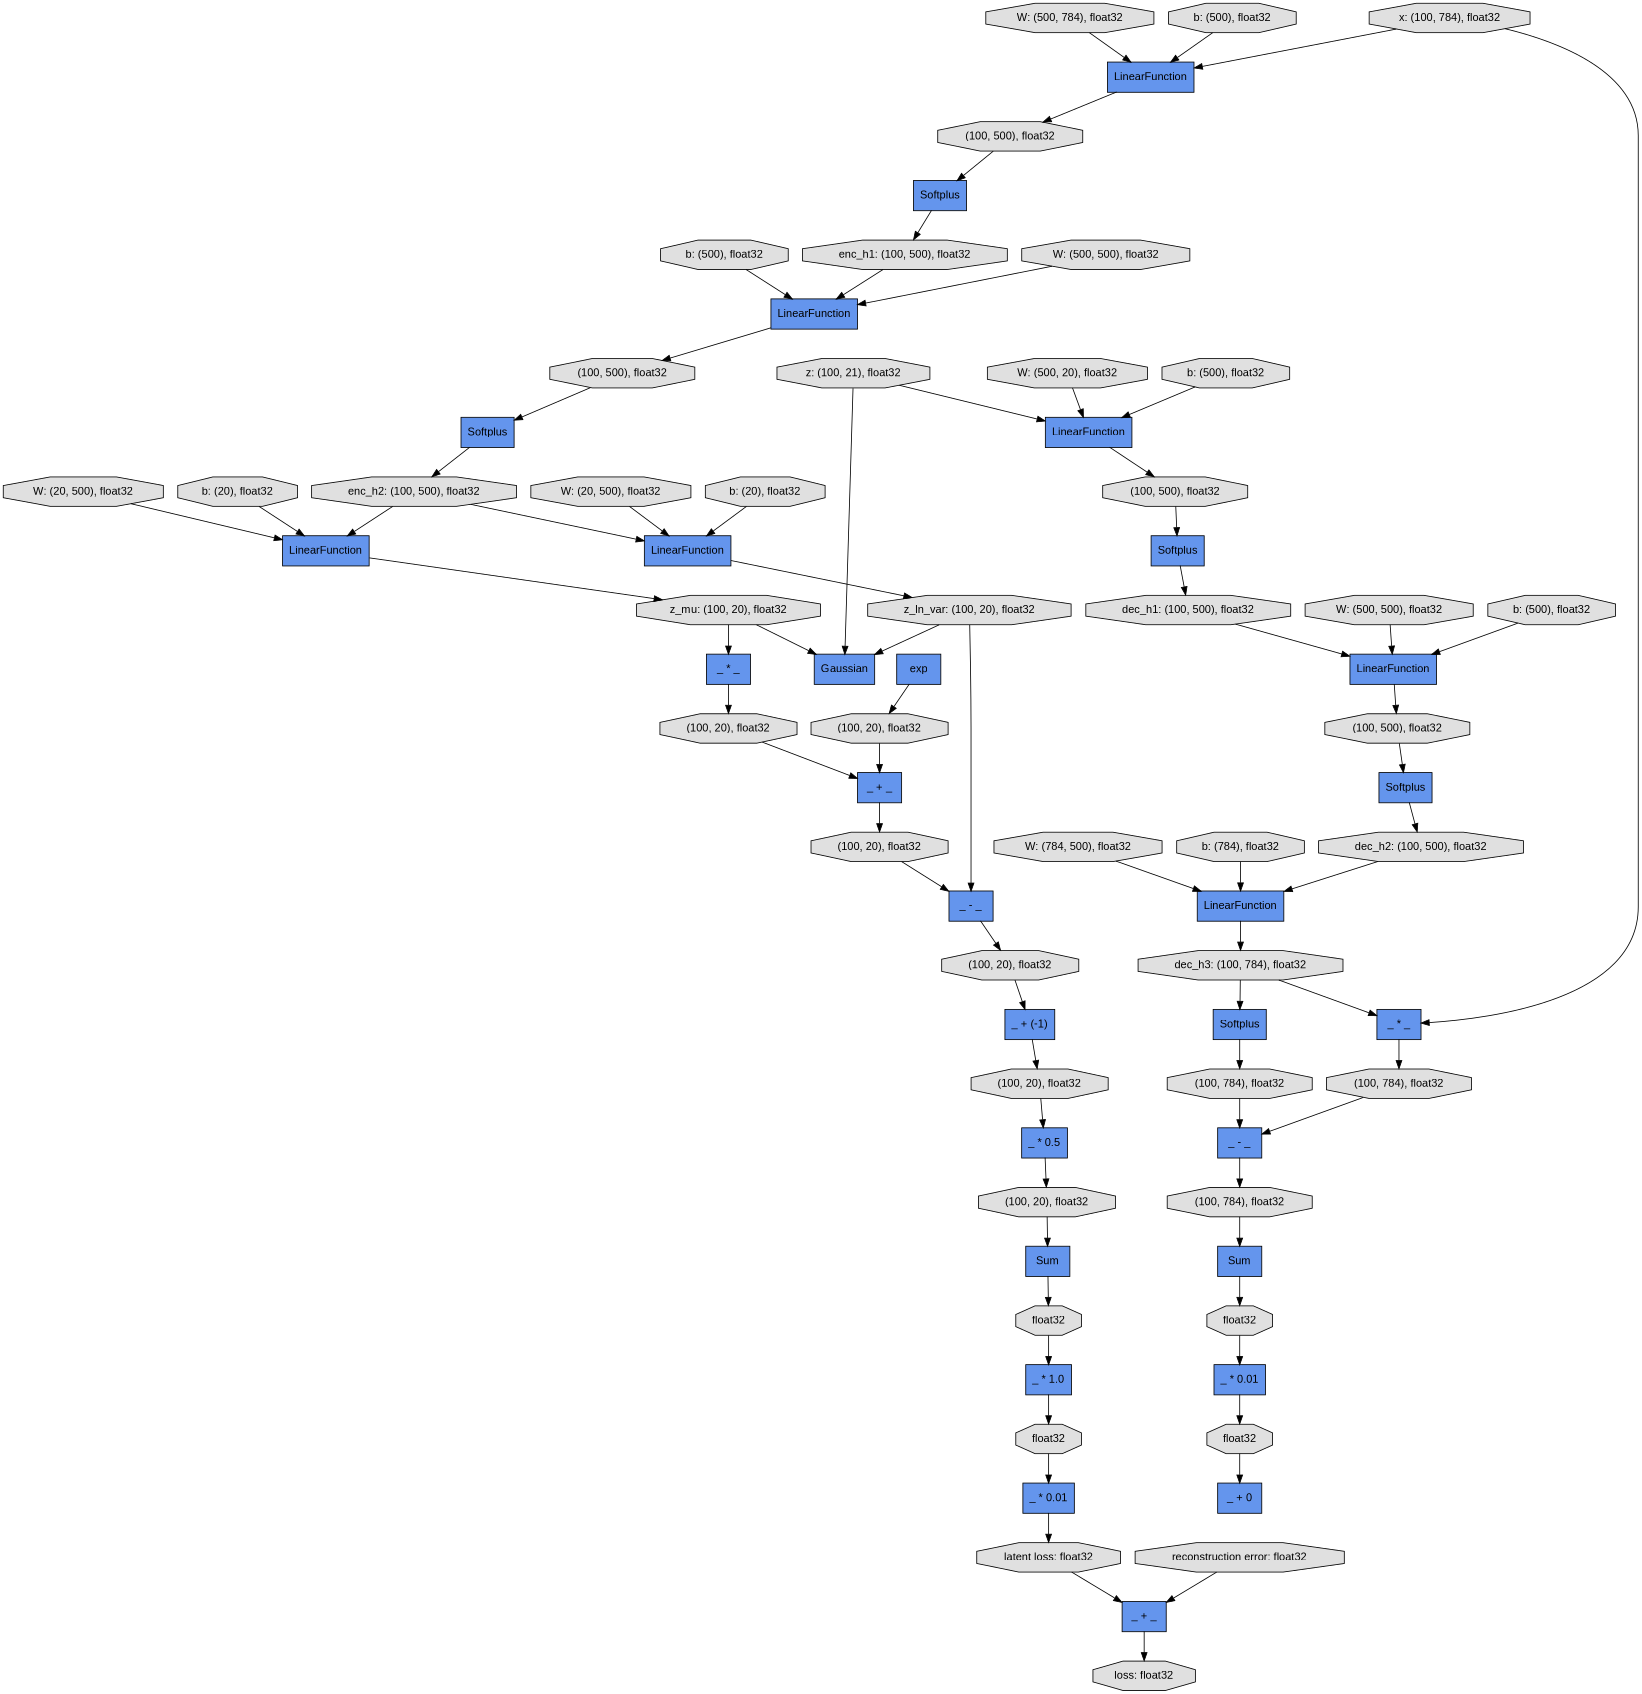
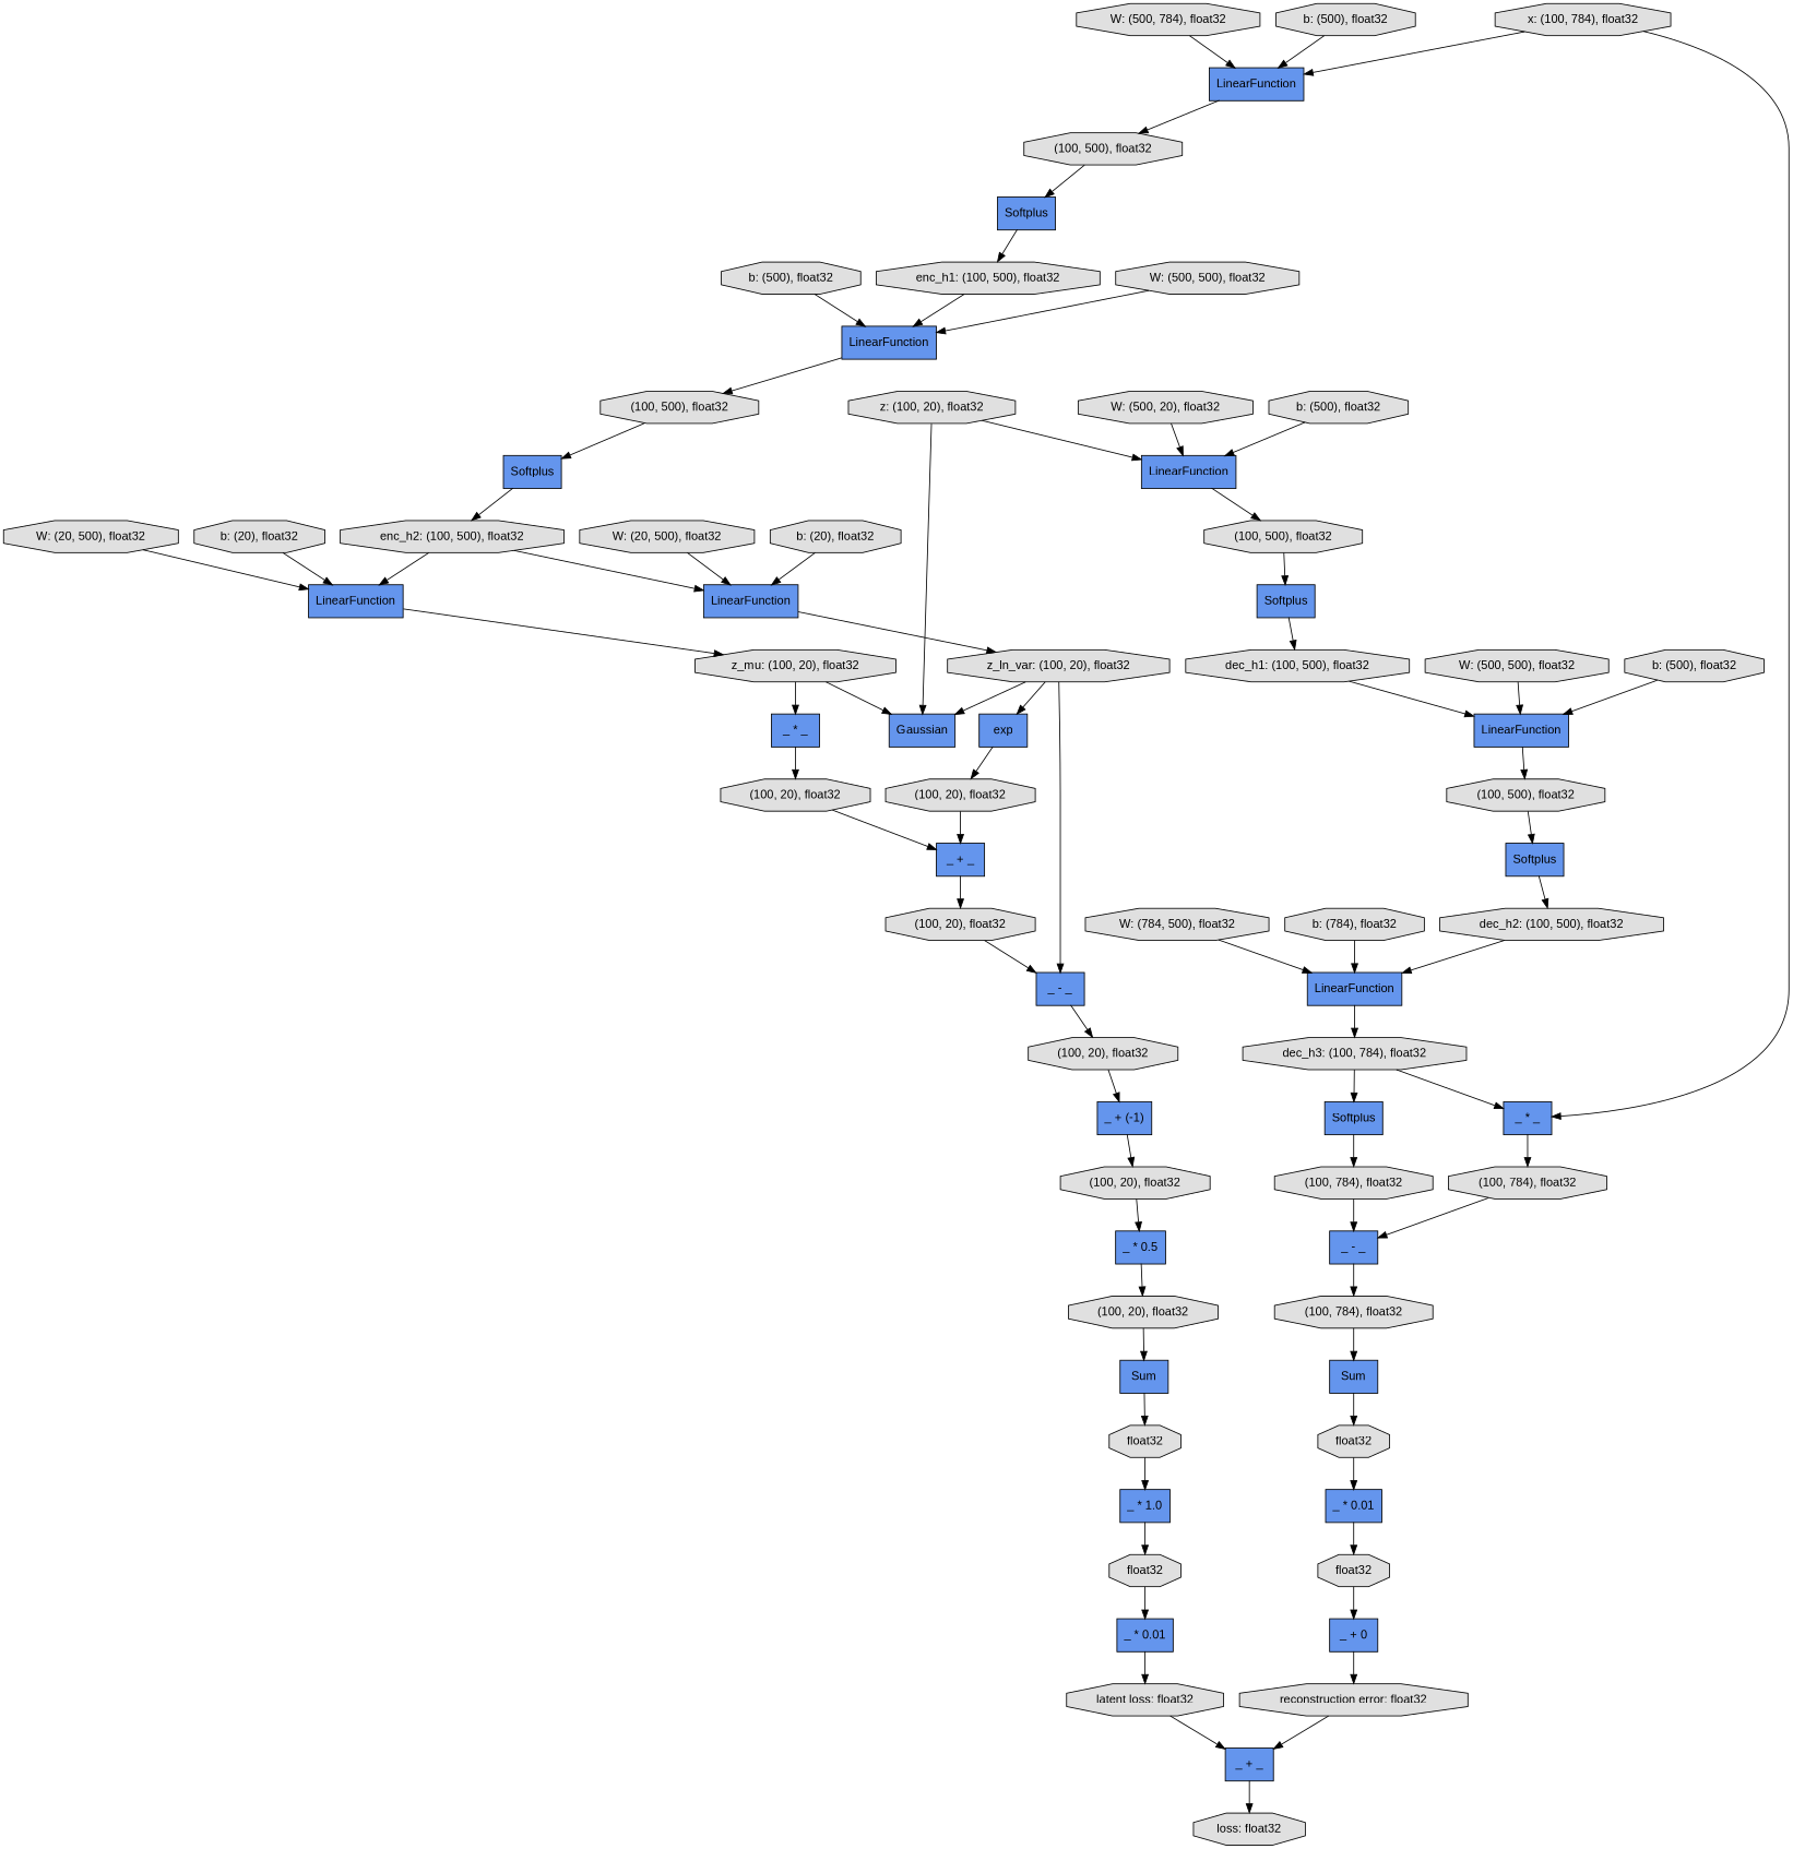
  digraph {
    fontname="Liberation Sans"
    rankdir=TB
    node [fillcolor="#E0E0E0" fontname="Liberation Sans" shape=octagon style=filled]
    edge [fontname="Liberation Sans"]
    n1 [label="(100, 20), float32"]
    n2 [fillcolor="#6495ED" label="_ + _" shape=record]
    n3 [label="(100, 20), float32"]
    n4 [fillcolor="#6495ED" label=LinearFunction shape=record]
    n5 [label="(100, 500), float32"]
    n6 [fillcolor="#6495ED" label=Softplus shape=record]
    n7 [fillcolor="#6495ED" label="_ * _" shape=record]
    n8 [label="(100, 20), float32"]
-   n9 [label="z: (100, 21), float32"]
+   n9 [label="z: (100, 20), float32"]
    n10 [fillcolor="#6495ED" label=Gaussian shape=record]
    n11 [fillcolor="#6495ED" label="_ - _" shape=record]
    n12 [label="(100, 784), float32"]
    n13 [fillcolor="#6495ED" label="_ - _" shape=record]
    n14 [label="(100, 784), float32"]
    n15 [label="dec_h1: (100, 500), float32"]
    n16 [fillcolor="#6495ED" label=LinearFunction shape=record]
    n17 [label="(100, 500), float32"]
    n18 [fillcolor="#6495ED" label=Softplus shape=record]
    n19 [label="(100, 20), float32"]
    n20 [fillcolor="#6495ED" label="_ + (-1)" shape=record]
    n21 [label="W: (20, 500), float32"]
    n22 [fillcolor="#6495ED" label=LinearFunction shape=record]
    n23 [label="z_ln_var: (100, 20), float32"]
    n24 [label="(100, 20), float32"]
    n25 [fillcolor="#6495ED" label="_ * 0.5" shape=record]
    n26 [fillcolor="#6495ED" label="_ * _" shape=record]
    n27 [label="(100, 784), float32"]
    n28 [fillcolor="#6495ED" label=Softplus shape=record]
    n29 [label="enc_h1: (100, 500), float32"]
    n30 [fillcolor="#6495ED" label=LinearFunction shape=record]
    n31 [label="dec_h2: (100, 500), float32"]
    n32 [label="(100, 20), float32"]
    n33 [fillcolor="#6495ED" label=Sum shape=record]
    n34 [label="W: (500, 500), float32"]
    n35 [fillcolor="#6495ED" label=LinearFunction shape=record]
    n36 [label="dec_h3: (100, 784), float32"]
    n37 [fillcolor="#6495ED" label=Softplus shape=record]
    n38 [label=float32]
    n39 [fillcolor="#6495ED" label="_ * 1.0" shape=record]
    n40 [label="W: (784, 500), float32"]
    n41 [fillcolor="#6495ED" label="_ * 0.01" shape=record]
    n42 [label=float32]
    n43 [fillcolor="#6495ED" label="_ + 0" shape=record]
    n44 [fillcolor="#6495ED" label=Sum shape=record]
    n45 [label=float32]
    n46 [label="W: (500, 784), float32"]
    n47 [fillcolor="#6495ED" label=LinearFunction shape=record]
    n48 [label="(100, 500), float32"]
    n49 [label="W: (500, 500), float32"]
    n50 [label="(100, 500), float32"]
    n51 [label=float32]
    n52 [fillcolor="#6495ED" label="_ * 0.01" shape=record]
    n53 [label="b: (784), float32"]
    n54 [label="b: (20), float32"]
    n55 [label="b: (500), float32"]
    n56 [label="latent loss: float32"]
    n57 [fillcolor="#6495ED" label="_ + _" shape=record]
    n58 [fillcolor="#6495ED" label=exp shape=record]
    n59 [label="b: (20), float32"]
    n60 [fillcolor="#6495ED" label=LinearFunction shape=record]
    n61 [label="z_mu: (100, 20), float32"]
    n62 [label="loss: float32"]
    n63 [label="reconstruction error: float32"]
    n64 [label="b: (500), float32"]
    n65 [fillcolor="#6495ED" label=Softplus shape=record]
    n66 [label="enc_h2: (100, 500), float32"]
    n67 [label="W: (500, 20), float32"]
    n68 [label="x: (100, 784), float32"]
    n69 [label="W: (20, 500), float32"]
    n70 [label="b: (500), float32"]
    n71 [label="b: (500), float32"]
    n1 -> n2
    n2 -> n3
    n3 -> n11
    n4 -> n5
    n5 -> n6
    n6 -> n15
    n7 -> n8
    n8 -> n2
    n9 -> n4
    n9 -> n10
    n11 -> n19
    n12 -> n13
    n13 -> n14
    n14 -> n44
    n15 -> n16
    n16 -> n17
    n17 -> n18
    n18 -> n31
    n19 -> n20
    n20 -> n24
    n21 -> n22
    n22 -> n23
    n23 -> n10
    n23 -> n11
+   n23 -> n58
    n24 -> n25
    n25 -> n32
    n26 -> n27
    n27 -> n13
    n28 -> n29
    n29 -> n30
    n30 -> n50
    n31 -> n35
    n32 -> n33
    n33 -> n38
    n34 -> n16
    n35 -> n36
    n36 -> n26
    n36 -> n37
    n37 -> n12
    n38 -> n39
    n39 -> n51
    n40 -> n35
    n41 -> n42
    n42 -> n43
+   n43 -> n63
    n44 -> n45
    n45 -> n41
    n46 -> n47
    n47 -> n48
    n48 -> n28
    n49 -> n30
    n50 -> n65
    n51 -> n52
    n52 -> n56
    n53 -> n35
    n54 -> n22
    n55 -> n47
    n56 -> n57
    n57 -> n62
    n58 -> n1
    n59 -> n60
    n60 -> n61
    n61 -> n7
    n61 -> n10
    n63 -> n57
    n64 -> n4
    n65 -> n66
    n66 -> n22
    n66 -> n60
    n67 -> n4
    n68 -> n26
    n68 -> n47
    n69 -> n60
    n70 -> n16
    n71 -> n30
  }
